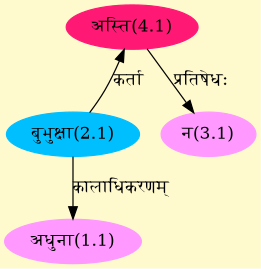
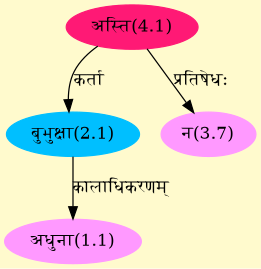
  digraph {
    bgcolor=lemonchiffon1
    compound=true
    rankdir=BT
    node [color="#FF99FF" style=filled]
    edge [dir=back]
    n1 [label="अधुना(1.1)"]
    n2 [color="#00BFFF" label="बुभुक्षा(2.1)"]
    n3 [color="#FF1975" label="अस्ति(4.1)"]
-   n4 [label="न(3.1)"]
+   n4 [label="न(3.7)"]
    n1 -> n2 [label="कालाधिकरणम्"]
-   n3 -> n2 [label="कर्ता"]
+   n2 -> n3 [label="कर्ता"]
    n4 -> n3 [label="प्रतिषेधः"]
  }
